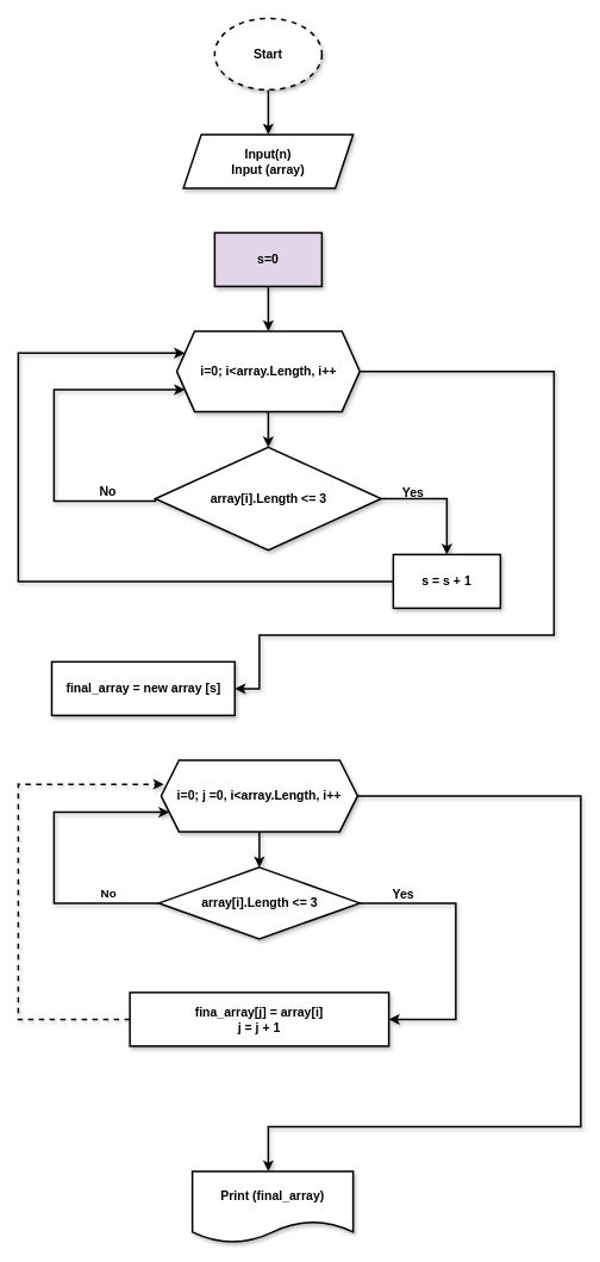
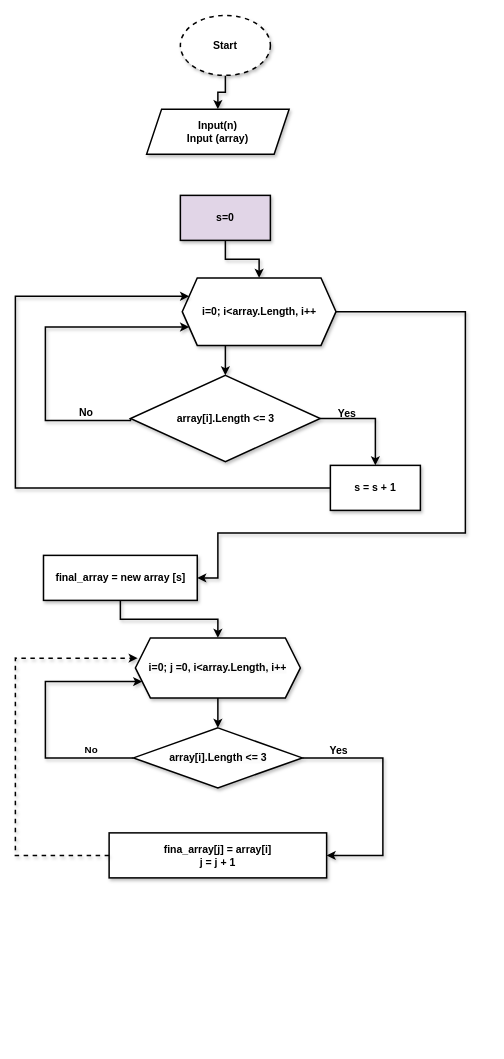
  <mxCell id="0" />
  <mxCell id="1" parent="0" />
  <mxCell id="2" value="&lt;blockquote style=&quot;margin: 0 0 0 40px; border: none; padding: 0px;&quot;&gt;&lt;/blockquote&gt;&lt;div style=&quot;line-height: 140%; font-size: 13px;&quot;&gt;&lt;font style=&quot;font-size: 13px;&quot;&gt;&lt;br&gt;&lt;/font&gt;&lt;/div&gt;&lt;span style=&quot;orphans: 2; text-indent: 0px; widows: 2; text-decoration-thickness: initial; text-decoration-style: initial; text-decoration-color: initial; float: none; display: inline !important; font-size: 13px;&quot;&gt;&lt;div style=&quot;line-height: 140%;&quot;&gt;&lt;font style=&quot;font-size: 13px;&quot;&gt;No&lt;/font&gt;&lt;/div&gt;&lt;/span&gt;" style="edgeStyle=orthogonalEdgeStyle;rounded=0;orthogonalLoop=1;jettySize=auto;html=1;entryX=0;entryY=0.75;entryDx=0;entryDy=0;strokeWidth=2;shadow=1;horizontal=1;verticalAlign=middle;fontSize=14;fontStyle=1;labelBackgroundColor=none;" parent="1" source="22" target="20" edge="1"><mxGeometry x="-0.67" y="-20" relative="1" as="geometry"><Array as="points"><mxPoint x="60" y="1010" /><mxPoint x="60" y="908" /></Array><mxPoint as="offset" /></mxGeometry></mxCell>
  <mxCell id="3" style="edgeStyle=orthogonalEdgeStyle;rounded=0;orthogonalLoop=1;jettySize=auto;html=1;strokeWidth=2;fontSize=14;fontStyle=1;labelBorderColor=none;fontFamily=Helvetica;shadow=1;" parent="1" source="4" target="5" edge="1"><mxGeometry relative="1" as="geometry" /></mxCell>
  <mxCell id="4" value="Start" style="ellipse;whiteSpace=wrap;html=1;strokeWidth=2;fontSize=14;fontStyle=1;labelBorderColor=none;fontFamily=Helvetica;shadow=1;dashed=1;" parent="1" vertex="1"><mxGeometry x="240" y="20" width="120" height="80" as="geometry" /></mxCell>
- <mxCell id="5" value="Input(n)&lt;div style=&quot;font-size: 14px;&quot;&gt;Input (array)&lt;/div&gt;" style="shape=parallelogram;perimeter=parallelogramPerimeter;whiteSpace=wrap;html=1;fixedSize=1;strokeWidth=2;fontSize=14;fontStyle=1;labelBorderColor=none;fontFamily=Helvetica;shadow=1;" parent="1" vertex="1"><mxGeometry x="205" y="150" width="190" height="60" as="geometry" /></mxCell>
+ <mxCell id="5" value="Input(n)&lt;div style=&quot;font-size: 14px;&quot;&gt;Input (array)&lt;/div&gt;" style="shape=parallelogram;perimeter=parallelogramPerimeter;whiteSpace=wrap;html=1;fixedSize=1;strokeWidth=2;fontSize=14;fontStyle=1;labelBorderColor=none;fontFamily=Helvetica;shadow=1;" parent="1" vertex="1"><mxGeometry x="195" y="145" width="190" height="60" as="geometry" /></mxCell>
  <mxCell id="6" style="edgeStyle=orthogonalEdgeStyle;rounded=0;orthogonalLoop=1;jettySize=auto;html=1;strokeWidth=2;fontSize=14;fontStyle=1;labelBorderColor=none;fontFamily=Helvetica;shadow=1;" parent="1" source="7" target="10" edge="1"><mxGeometry relative="1" as="geometry" /></mxCell>
  <mxCell id="7" value="s=0" style="rounded=0;whiteSpace=wrap;html=1;strokeWidth=2;fontSize=14;fontStyle=1;labelBorderColor=none;fontFamily=Helvetica;shadow=1;fillColor=#e1d5e7;" parent="1" vertex="1"><mxGeometry x="240" y="260" width="120" height="60" as="geometry" /></mxCell>
  <mxCell id="8" value="" style="edgeStyle=orthogonalEdgeStyle;rounded=0;orthogonalLoop=1;jettySize=auto;html=1;entryX=0.5;entryY=0;entryDx=0;entryDy=0;strokeWidth=2;fontSize=14;fontStyle=1;labelBorderColor=none;fontFamily=Helvetica;shadow=1;" parent="1" source="10" target="13" edge="1"><mxGeometry y="30" relative="1" as="geometry"><Array as="points"><mxPoint x="300" y="480" /><mxPoint x="300" y="480" /></Array><mxPoint as="offset" /></mxGeometry></mxCell>
  <mxCell id="9" value="" style="edgeStyle=orthogonalEdgeStyle;rounded=0;orthogonalLoop=1;jettySize=auto;html=1;strokeWidth=2;shadow=1;fontSize=14;fontStyle=1" parent="1" source="10" target="17" edge="1"><mxGeometry x="-0.754" relative="1" as="geometry"><mxPoint x="420" y="860" as="targetPoint" /><Array as="points"><mxPoint x="620" y="415" /><mxPoint x="620" y="710" /><mxPoint x="290" y="710" /></Array><mxPoint x="1" as="offset" /></mxGeometry></mxCell>
- <mxCell id="10" value="i=0; i&amp;lt;array.Length, i++" style="shape=hexagon;perimeter=hexagonPerimeter2;whiteSpace=wrap;html=1;fixedSize=1;strokeWidth=2;fontSize=14;fontStyle=1;labelBorderColor=none;fontFamily=Helvetica;shadow=1;" parent="1" vertex="1"><mxGeometry x="197.5" y="370" width="205" height="90" as="geometry" /></mxCell>
+ <mxCell id="10" value="i=0; i&amp;lt;array.Length, i++" style="shape=hexagon;perimeter=hexagonPerimeter2;whiteSpace=wrap;html=1;fixedSize=1;strokeWidth=2;fontSize=14;fontStyle=1;labelBorderColor=none;fontFamily=Helvetica;shadow=1;" parent="1" vertex="1"><mxGeometry x="242.5" y="370" width="205" height="90" as="geometry" /></mxCell>
  <mxCell id="11" value="&lt;div&gt;&lt;br&gt;&lt;/div&gt;&lt;div&gt;No&lt;br&gt;&lt;/div&gt;" style="edgeStyle=orthogonalEdgeStyle;rounded=0;orthogonalLoop=1;jettySize=auto;html=1;entryX=0;entryY=0.75;entryDx=0;entryDy=0;exitX=0;exitY=0.5;exitDx=0;exitDy=0;strokeWidth=2;shadow=1;fontSize=14;fontStyle=1;labelBackgroundColor=none;" parent="1" source="13" target="10" edge="1"><mxGeometry x="-0.711" y="-20" relative="1" as="geometry"><Array as="points"><mxPoint x="174" y="560" /><mxPoint x="60" y="560" /><mxPoint x="60" y="435" /></Array><mxPoint as="offset" /></mxGeometry></mxCell>
  <mxCell id="12" value="Yes" style="edgeStyle=orthogonalEdgeStyle;rounded=0;orthogonalLoop=1;jettySize=auto;html=1;exitX=1;exitY=0.5;exitDx=0;exitDy=0;strokeWidth=2;fontSize=14;fontStyle=1;labelBorderColor=none;fontFamily=Helvetica;shadow=1;labelBackgroundColor=none;" parent="1" source="13" target="15" edge="1"><mxGeometry x="-0.507" y="8" relative="1" as="geometry"><mxPoint x="1" y="1" as="offset" /></mxGeometry></mxCell>
  <mxCell id="13" value="array[i].Length &amp;lt;= 3" style="rhombus;whiteSpace=wrap;html=1;strokeWidth=2;fontSize=14;fontStyle=1;labelBorderColor=none;fontFamily=Helvetica;shadow=1;" parent="1" vertex="1"><mxGeometry x="173.5" y="500" width="253" height="115" as="geometry" /></mxCell>
  <mxCell id="14" style="edgeStyle=orthogonalEdgeStyle;rounded=0;orthogonalLoop=1;jettySize=auto;html=1;exitX=0;exitY=0.5;exitDx=0;exitDy=0;entryX=0;entryY=0.25;entryDx=0;entryDy=0;strokeWidth=2;shadow=1;" parent="1" source="15" target="10" edge="1"><mxGeometry relative="1" as="geometry"><mxPoint x="0" y="430" as="targetPoint" /><mxPoint x="30" y="772.5" as="sourcePoint" /><Array as="points"><mxPoint x="20" y="650" /><mxPoint x="20" y="395" /></Array></mxGeometry></mxCell>
  <mxCell id="15" value="s = s + 1" style="whiteSpace=wrap;html=1;fontSize=14;fontStyle=1;strokeWidth=2;shadow=1;" parent="1" vertex="1"><mxGeometry x="440" y="620" width="120" height="60" as="geometry" /></mxCell>
+ <mxCell id="16" style="edgeStyle=orthogonalEdgeStyle;rounded=0;orthogonalLoop=1;jettySize=auto;html=1;entryX=0.5;entryY=0;entryDx=0;entryDy=0;strokeWidth=2;fontSize=14;fontStyle=1;labelBorderColor=none;fontFamily=Helvetica;shadow=1;" parent="1" source="17" target="20" edge="1"><mxGeometry relative="1" as="geometry" /></mxCell>
  <mxCell id="17" value="final_array = new array [s]" style="rounded=0;whiteSpace=wrap;html=1;strokeWidth=2;fontSize=14;fontStyle=1;labelBorderColor=none;fontFamily=Helvetica;shadow=1;" parent="1" vertex="1"><mxGeometry x="57.5" y="740" width="205" height="60" as="geometry" /></mxCell>
  <mxCell id="18" value="&lt;div&gt;&lt;br&gt;&lt;/div&gt;" style="edgeStyle=orthogonalEdgeStyle;rounded=0;orthogonalLoop=1;jettySize=auto;html=1;entryX=0.5;entryY=0;entryDx=0;entryDy=0;strokeWidth=2;fontSize=14;fontStyle=1;labelBorderColor=none;fontFamily=Helvetica;shadow=1;" parent="1" source="20" target="22" edge="1"><mxGeometry x="0.5" y="20" relative="1" as="geometry"><mxPoint as="offset" /></mxGeometry></mxCell>
- <mxCell id="19" value="" style="edgeStyle=orthogonalEdgeStyle;rounded=0;orthogonalLoop=1;jettySize=auto;html=1;strokeWidth=2;shadow=1;fontSize=14;fontStyle=1" parent="1" source="20" target="25" edge="1"><mxGeometry x="-0.745" relative="1" as="geometry"><mxPoint x="640" y="1220" as="targetPoint" /><Array as="points"><mxPoint x="650" y="890" /><mxPoint x="650" y="1260" /><mxPoint x="300" y="1260" /></Array><mxPoint as="offset" /></mxGeometry></mxCell>
  <mxCell id="20" value="&lt;br style=&quot;font-size: 14px;&quot;&gt;&lt;span style=&quot;color: rgb(0, 0, 0); font-size: 14px; font-style: normal; font-variant-ligatures: normal; font-variant-caps: normal; letter-spacing: normal; orphans: 2; text-align: center; text-indent: 0px; text-transform: none; widows: 2; word-spacing: 0px; -webkit-text-stroke-width: 0px; white-space: normal; background-color: rgb(251, 251, 251); text-decoration-thickness: initial; text-decoration-style: initial; text-decoration-color: initial; float: none; display: inline !important;&quot;&gt;i=0; j =0, i&amp;lt;array.Length, i++&lt;/span&gt;&lt;div style=&quot;font-size: 14px;&quot;&gt;&lt;br style=&quot;font-size: 14px;&quot;&gt;&lt;/div&gt;" style="shape=hexagon;perimeter=hexagonPerimeter2;whiteSpace=wrap;html=1;fixedSize=1;strokeWidth=2;fontSize=14;fontStyle=1;labelBorderColor=none;fontFamily=Helvetica;shadow=1;" parent="1" vertex="1"><mxGeometry x="180" y="850" width="220" height="80" as="geometry" /></mxCell>
  <mxCell id="21" value="&lt;br&gt;&lt;span style=&quot;color: rgb(0, 0, 0); font-family: Helvetica; font-size: 14px; font-style: normal; font-variant-ligatures: normal; font-variant-caps: normal; font-weight: 700; letter-spacing: normal; orphans: 2; text-align: center; text-indent: 0px; text-transform: none; widows: 2; word-spacing: 0px; -webkit-text-stroke-width: 0px; white-space: nowrap; text-decoration-thickness: initial; text-decoration-style: initial; text-decoration-color: initial; float: none; display: inline !important;&quot;&gt;Yes&lt;/span&gt;&lt;div&gt;&lt;br&gt;&lt;/div&gt;" style="edgeStyle=orthogonalEdgeStyle;rounded=0;orthogonalLoop=1;jettySize=auto;html=1;strokeWidth=2;fontSize=14;fontStyle=1;labelBorderColor=none;fontFamily=Helvetica;shadow=1;horizontal=1;labelBackgroundColor=none;" parent="1" source="22" target="23" edge="1"><mxGeometry x="-0.696" y="10" relative="1" as="geometry"><mxPoint x="510" y="1130" as="targetPoint" /><Array as="points"><mxPoint x="510" y="1010" /><mxPoint x="510" y="1140" /></Array><mxPoint as="offset" /></mxGeometry></mxCell>
  <mxCell id="22" value="&lt;span style=&quot;color: rgb(0, 0, 0); font-size: 14px; font-style: normal; font-variant-ligatures: normal; font-variant-caps: normal; letter-spacing: normal; orphans: 2; text-align: center; text-indent: 0px; text-transform: none; widows: 2; word-spacing: 0px; -webkit-text-stroke-width: 0px; white-space: normal; background-color: rgb(251, 251, 251); text-decoration-thickness: initial; text-decoration-style: initial; text-decoration-color: initial; float: none; display: inline !important;&quot;&gt;array[i].Length &amp;lt;= 3&lt;/span&gt;" style="rhombus;whiteSpace=wrap;html=1;strokeWidth=2;fontSize=14;fontStyle=1;labelBorderColor=none;fontFamily=Helvetica;shadow=1;" parent="1" vertex="1"><mxGeometry x="177.5" y="970" width="225" height="80" as="geometry" /></mxCell>
  <mxCell id="23" value="fina_array[j] = array[i]&lt;div style=&quot;font-size: 14px;&quot;&gt;j = j + 1&lt;/div&gt;" style="rounded=0;whiteSpace=wrap;html=1;strokeWidth=2;fontSize=14;fontStyle=1;labelBorderColor=none;fontFamily=Helvetica;shadow=1;" parent="1" vertex="1"><mxGeometry x="145" y="1110" width="290" height="60" as="geometry" /></mxCell>
  <mxCell id="24" style="edgeStyle=orthogonalEdgeStyle;rounded=0;orthogonalLoop=1;jettySize=auto;html=1;entryX=0.014;entryY=0.338;entryDx=0;entryDy=0;entryPerimeter=0;exitX=0;exitY=0.5;exitDx=0;exitDy=0;strokeWidth=2;shadow=1;dashed=1;" parent="1" source="23" target="20" edge="1"><mxGeometry relative="1" as="geometry"><Array as="points"><mxPoint x="20" y="1140" /><mxPoint x="20" y="877" /></Array></mxGeometry></mxCell>
- <mxCell id="25" value="Print (final_array)" style="shape=document;whiteSpace=wrap;html=1;boundedLbl=1;strokeWidth=2;fontSize=14;fontStyle=1;labelBorderColor=none;fontFamily=Helvetica;shadow=1;" parent="1" vertex="1"><mxGeometry x="215" y="1310" width="180" height="80" as="geometry" /></mxCell>
